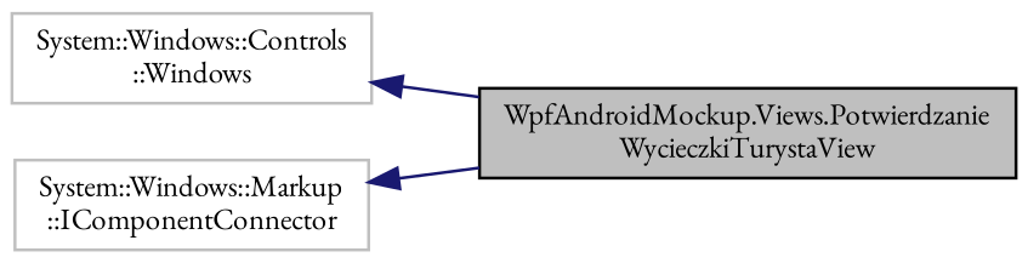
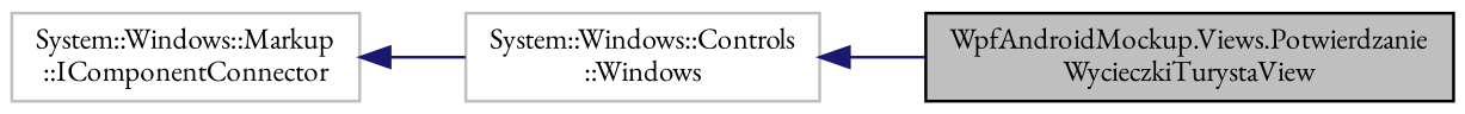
  digraph {
    fontname="EB Garamond"
    rankdir=LR
    node [color=grey75 fillcolor=white fontname="EB Garamond" fontsize=10 shape=record style=filled]
    edge [color=midnightblue dir=back fontname="EB Garamond" fontsize=10 labelfontname=Helvetica labelfontsize=10 style=solid]
    n1 [color=black fillcolor=grey75 fontcolor=black height=0.2 label="WpfAndroidMockup.Views.Potwierdzanie\lWycieczkiTurystaView" width=0.4]
    n2 [height=0.2 label="System::Windows::Controls\l::Windows" width=0.4]
    n3 [height=0.2 label="System::Windows::Markup\l::IComponentConnector" width=0.4]
    n2 -> n1
-   n3 -> n1
+   n3 -> n2
  }
